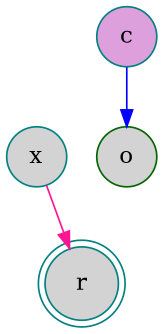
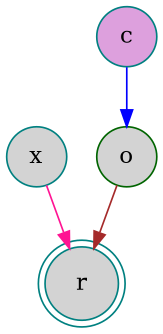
  digraph {
    node [color=teal fillcolor=lightgrey shape=circle style=filled]
    r [shape=doublecircle]
    x
    c [fillcolor=plum]
    o [color=darkgreen]
    x -> r [color=deeppink]
    c -> o [color=blue]
+   o -> r [color=brown]
  }
